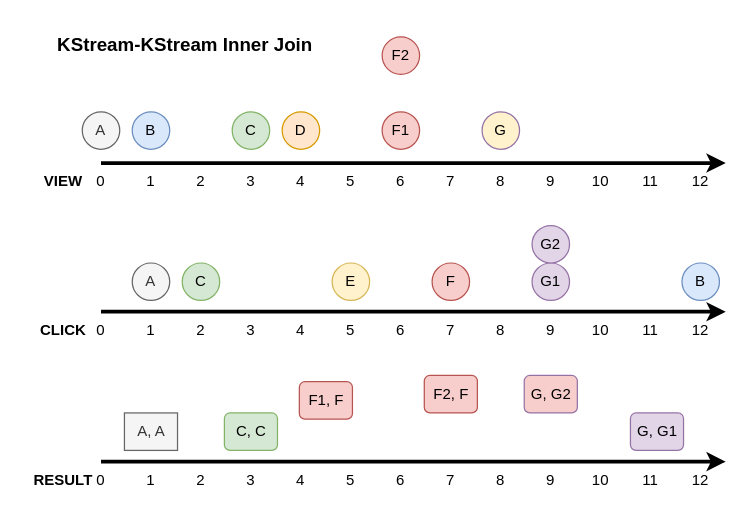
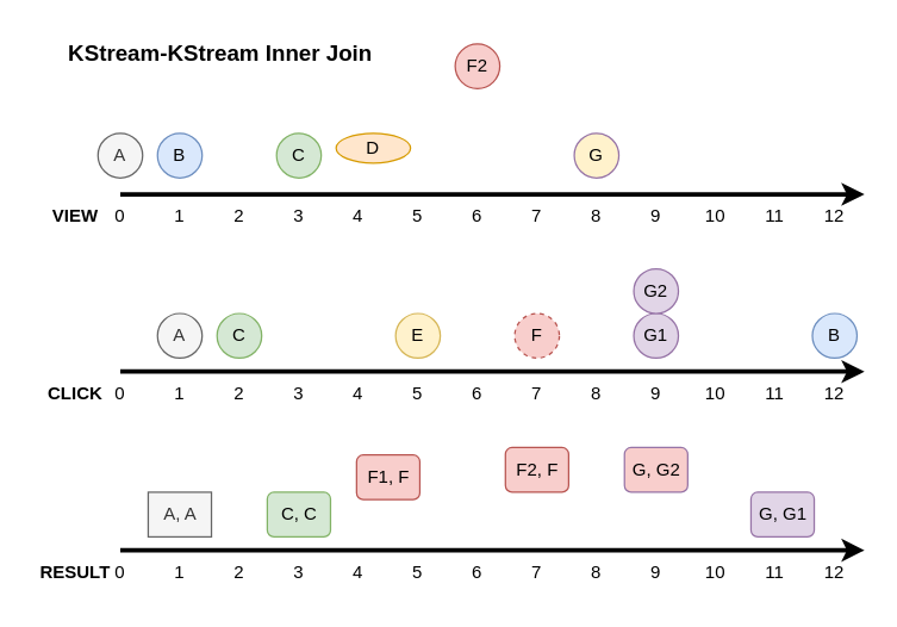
  <mxCell id="0" />
  <mxCell id="1" parent="0" />
  <mxCell id="2" value="" style="endArrow=classic;html=1;rounded=0;endFill=1;strokeWidth=3;" parent="1" edge="1"><mxGeometry width="50" height="50" relative="1" as="geometry"><mxPoint x="80" y="130" as="sourcePoint" /><mxPoint x="580" y="130" as="targetPoint" /></mxGeometry></mxCell>
  <mxCell id="3" value="&lt;b&gt;VIEW&lt;/b&gt;" style="text;html=1;align=center;verticalAlign=middle;whiteSpace=wrap;rounded=0;" parent="1" vertex="1"><mxGeometry x="20" y="130" width="60" height="30" as="geometry" /></mxCell>
  <mxCell id="4" value="&lt;b&gt;CLICK&lt;/b&gt;" style="text;html=1;align=center;verticalAlign=middle;whiteSpace=wrap;rounded=0;" parent="1" vertex="1"><mxGeometry x="20" y="249" width="60" height="30" as="geometry" /></mxCell>
  <mxCell id="5" value="1" style="text;html=1;align=center;verticalAlign=middle;whiteSpace=wrap;rounded=0;" parent="1" vertex="1"><mxGeometry x="110" y="130" width="20" height="30" as="geometry" /></mxCell>
  <mxCell id="6" value="0" style="text;html=1;align=center;verticalAlign=middle;whiteSpace=wrap;rounded=0;" parent="1" vertex="1"><mxGeometry x="70" y="130" width="20" height="30" as="geometry" /></mxCell>
  <mxCell id="7" value="2" style="text;html=1;align=center;verticalAlign=middle;whiteSpace=wrap;rounded=0;" parent="1" vertex="1"><mxGeometry x="150" y="130" width="20" height="30" as="geometry" /></mxCell>
  <mxCell id="8" value="3" style="text;html=1;align=center;verticalAlign=middle;whiteSpace=wrap;rounded=0;" parent="1" vertex="1"><mxGeometry x="190" y="130" width="20" height="30" as="geometry" /></mxCell>
  <mxCell id="9" value="4" style="text;html=1;align=center;verticalAlign=middle;whiteSpace=wrap;rounded=0;" parent="1" vertex="1"><mxGeometry x="230" y="130" width="20" height="30" as="geometry" /></mxCell>
  <mxCell id="10" value="5" style="text;html=1;align=center;verticalAlign=middle;whiteSpace=wrap;rounded=0;" parent="1" vertex="1"><mxGeometry x="270" y="130" width="20" height="30" as="geometry" /></mxCell>
  <mxCell id="11" value="6" style="text;html=1;align=center;verticalAlign=middle;whiteSpace=wrap;rounded=0;" parent="1" vertex="1"><mxGeometry x="310" y="130" width="20" height="30" as="geometry" /></mxCell>
  <mxCell id="12" value="7" style="text;html=1;align=center;verticalAlign=middle;whiteSpace=wrap;rounded=0;" parent="1" vertex="1"><mxGeometry x="350" y="130" width="20" height="30" as="geometry" /></mxCell>
  <mxCell id="13" value="8" style="text;html=1;align=center;verticalAlign=middle;whiteSpace=wrap;rounded=0;" parent="1" vertex="1"><mxGeometry x="390" y="130" width="20" height="30" as="geometry" /></mxCell>
  <mxCell id="14" value="9" style="text;html=1;align=center;verticalAlign=middle;whiteSpace=wrap;rounded=0;" parent="1" vertex="1"><mxGeometry x="430" y="130" width="20" height="30" as="geometry" /></mxCell>
  <mxCell id="15" value="10" style="text;html=1;align=center;verticalAlign=middle;whiteSpace=wrap;rounded=0;" parent="1" vertex="1"><mxGeometry x="470" y="130" width="20" height="30" as="geometry" /></mxCell>
  <mxCell id="16" value="11" style="text;html=1;align=center;verticalAlign=middle;whiteSpace=wrap;rounded=0;" parent="1" vertex="1"><mxGeometry x="510" y="130" width="20" height="30" as="geometry" /></mxCell>
  <mxCell id="17" value="12" style="text;html=1;align=center;verticalAlign=middle;whiteSpace=wrap;rounded=0;" parent="1" vertex="1"><mxGeometry x="550" y="130" width="20" height="30" as="geometry" /></mxCell>
  <mxCell id="18" value="" style="endArrow=classic;html=1;rounded=0;endFill=1;strokeWidth=3;" parent="1" edge="1"><mxGeometry width="50" height="50" relative="1" as="geometry"><mxPoint x="80" y="249" as="sourcePoint" /><mxPoint x="580" y="249" as="targetPoint" /></mxGeometry></mxCell>
  <mxCell id="19" value="1" style="text;html=1;align=center;verticalAlign=middle;whiteSpace=wrap;rounded=0;" parent="1" vertex="1"><mxGeometry x="110" y="249" width="20" height="30" as="geometry" /></mxCell>
  <mxCell id="20" value="0" style="text;html=1;align=center;verticalAlign=middle;whiteSpace=wrap;rounded=0;" parent="1" vertex="1"><mxGeometry x="70" y="249" width="20" height="30" as="geometry" /></mxCell>
  <mxCell id="21" value="2" style="text;html=1;align=center;verticalAlign=middle;whiteSpace=wrap;rounded=0;" parent="1" vertex="1"><mxGeometry x="150" y="249" width="20" height="30" as="geometry" /></mxCell>
  <mxCell id="22" value="3" style="text;html=1;align=center;verticalAlign=middle;whiteSpace=wrap;rounded=0;" parent="1" vertex="1"><mxGeometry x="190" y="249" width="20" height="30" as="geometry" /></mxCell>
  <mxCell id="23" value="4" style="text;html=1;align=center;verticalAlign=middle;whiteSpace=wrap;rounded=0;" parent="1" vertex="1"><mxGeometry x="230" y="249" width="20" height="30" as="geometry" /></mxCell>
  <mxCell id="24" value="5" style="text;html=1;align=center;verticalAlign=middle;whiteSpace=wrap;rounded=0;" parent="1" vertex="1"><mxGeometry x="270" y="249" width="20" height="30" as="geometry" /></mxCell>
  <mxCell id="25" value="6" style="text;html=1;align=center;verticalAlign=middle;whiteSpace=wrap;rounded=0;" parent="1" vertex="1"><mxGeometry x="310" y="249" width="20" height="30" as="geometry" /></mxCell>
  <mxCell id="26" value="7" style="text;html=1;align=center;verticalAlign=middle;whiteSpace=wrap;rounded=0;" parent="1" vertex="1"><mxGeometry x="350" y="249" width="20" height="30" as="geometry" /></mxCell>
  <mxCell id="27" value="8" style="text;html=1;align=center;verticalAlign=middle;whiteSpace=wrap;rounded=0;" parent="1" vertex="1"><mxGeometry x="390" y="249" width="20" height="30" as="geometry" /></mxCell>
  <mxCell id="28" value="9" style="text;html=1;align=center;verticalAlign=middle;whiteSpace=wrap;rounded=0;" parent="1" vertex="1"><mxGeometry x="430" y="249" width="20" height="30" as="geometry" /></mxCell>
  <mxCell id="29" value="10" style="text;html=1;align=center;verticalAlign=middle;whiteSpace=wrap;rounded=0;" parent="1" vertex="1"><mxGeometry x="470" y="249" width="20" height="30" as="geometry" /></mxCell>
  <mxCell id="30" value="11" style="text;html=1;align=center;verticalAlign=middle;whiteSpace=wrap;rounded=0;" parent="1" vertex="1"><mxGeometry x="510" y="249" width="20" height="30" as="geometry" /></mxCell>
  <mxCell id="31" value="12" style="text;html=1;align=center;verticalAlign=middle;whiteSpace=wrap;rounded=0;" parent="1" vertex="1"><mxGeometry x="550" y="249" width="20" height="30" as="geometry" /></mxCell>
  <mxCell id="32" value="A" style="ellipse;whiteSpace=wrap;html=1;aspect=fixed;fillColor=#f5f5f5;fontColor=#333333;strokeColor=#666666;" parent="1" vertex="1"><mxGeometry x="65" y="89" width="30" height="30" as="geometry" /></mxCell>
  <mxCell id="33" value="A" style="ellipse;whiteSpace=wrap;html=1;aspect=fixed;fillColor=#f5f5f5;fontColor=#333333;strokeColor=#666666;" parent="1" vertex="1"><mxGeometry x="105" y="210" width="30" height="30" as="geometry" /></mxCell>
  <mxCell id="34" value="B" style="ellipse;whiteSpace=wrap;html=1;aspect=fixed;fillColor=#dae8fc;strokeColor=#6c8ebf;" parent="1" vertex="1"><mxGeometry x="105" y="89" width="30" height="30" as="geometry" /></mxCell>
  <mxCell id="35" value="B" style="ellipse;whiteSpace=wrap;html=1;aspect=fixed;fillColor=#dae8fc;strokeColor=#6c8ebf;" parent="1" vertex="1"><mxGeometry x="545" y="210" width="30" height="30" as="geometry" /></mxCell>
  <mxCell id="36" value="C" style="ellipse;whiteSpace=wrap;html=1;aspect=fixed;fillColor=#d5e8d4;strokeColor=#82b366;" parent="1" vertex="1"><mxGeometry x="185" y="89" width="30" height="30" as="geometry" /></mxCell>
  <mxCell id="37" value="C" style="ellipse;whiteSpace=wrap;html=1;aspect=fixed;fillColor=#d5e8d4;strokeColor=#82b366;" parent="1" vertex="1"><mxGeometry x="145" y="210" width="30" height="30" as="geometry" /></mxCell>
- <mxCell id="38" value="D" style="ellipse;whiteSpace=wrap;html=1;aspect=fixed;fillColor=#ffe6cc;strokeColor=#d79b00;" parent="1" vertex="1"><mxGeometry x="225" y="89" width="30" height="30" as="geometry" /></mxCell>
+ <mxCell id="38" value="D" style="ellipse;whiteSpace=wrap;html=1;aspect=fixed;fillColor=#ffe6cc;strokeColor=#d79b00;" parent="1" vertex="1"><mxGeometry x="225" y="89" width="50" height="20" as="geometry" /></mxCell>
  <mxCell id="39" value="E" style="ellipse;whiteSpace=wrap;html=1;aspect=fixed;fillColor=#fff2cc;strokeColor=#d6b656;" parent="1" vertex="1"><mxGeometry x="265" y="210" width="30" height="30" as="geometry" /></mxCell>
- <mxCell id="40" value="F1" style="ellipse;whiteSpace=wrap;html=1;aspect=fixed;fillColor=#f8cecc;strokeColor=#b85450;" parent="1" vertex="1"><mxGeometry x="305" y="89" width="30" height="30" as="geometry" /></mxCell>
  <mxCell id="41" value="F2" style="ellipse;whiteSpace=wrap;html=1;aspect=fixed;fillColor=#f8cecc;strokeColor=#b85450;" parent="1" vertex="1"><mxGeometry x="305" y="29" width="30" height="30" as="geometry" /></mxCell>
  <mxCell id="42" value="G" style="ellipse;whiteSpace=wrap;html=1;aspect=fixed;fillColor=#fff2cc;strokeColor=#9673a6;" parent="1" vertex="1"><mxGeometry x="385" y="89" width="30" height="30" as="geometry" /></mxCell>
- <mxCell id="43" value="F" style="ellipse;whiteSpace=wrap;html=1;aspect=fixed;fillColor=#f8cecc;strokeColor=#b85450;" parent="1" vertex="1"><mxGeometry x="345" y="210" width="30" height="30" as="geometry" /></mxCell>
+ <mxCell id="43" value="F" style="ellipse;whiteSpace=wrap;html=1;aspect=fixed;fillColor=#f8cecc;strokeColor=#b85450;dashed=1;" parent="1" vertex="1"><mxGeometry x="345" y="210" width="30" height="30" as="geometry" /></mxCell>
  <mxCell id="44" value="G1" style="ellipse;whiteSpace=wrap;html=1;aspect=fixed;fillColor=#e1d5e7;strokeColor=#9673a6;" parent="1" vertex="1"><mxGeometry x="425" y="210" width="30" height="30" as="geometry" /></mxCell>
  <mxCell id="45" value="G2" style="ellipse;whiteSpace=wrap;html=1;aspect=fixed;fillColor=#e1d5e7;strokeColor=#9673a6;" parent="1" vertex="1"><mxGeometry x="425" y="180" width="30" height="30" as="geometry" /></mxCell>
  <mxCell id="46" value="&lt;b&gt;RESULT&lt;/b&gt;" style="text;html=1;align=center;verticalAlign=middle;whiteSpace=wrap;rounded=0;" vertex="1" parent="1"><mxGeometry x="20" y="369" width="60" height="30" as="geometry" /></mxCell>
  <mxCell id="47" value="" style="endArrow=classic;html=1;rounded=0;endFill=1;strokeWidth=3;" edge="1" parent="1"><mxGeometry width="50" height="50" relative="1" as="geometry"><mxPoint x="80" y="369" as="sourcePoint" /><mxPoint x="580" y="369" as="targetPoint" /></mxGeometry></mxCell>
  <mxCell id="48" value="1" style="text;html=1;align=center;verticalAlign=middle;whiteSpace=wrap;rounded=0;" vertex="1" parent="1"><mxGeometry x="110" y="369" width="20" height="30" as="geometry" /></mxCell>
  <mxCell id="49" value="0" style="text;html=1;align=center;verticalAlign=middle;whiteSpace=wrap;rounded=0;" vertex="1" parent="1"><mxGeometry x="70" y="369" width="20" height="30" as="geometry" /></mxCell>
  <mxCell id="50" value="2" style="text;html=1;align=center;verticalAlign=middle;whiteSpace=wrap;rounded=0;" vertex="1" parent="1"><mxGeometry x="150" y="369" width="20" height="30" as="geometry" /></mxCell>
  <mxCell id="51" value="3" style="text;html=1;align=center;verticalAlign=middle;whiteSpace=wrap;rounded=0;" vertex="1" parent="1"><mxGeometry x="190" y="369" width="20" height="30" as="geometry" /></mxCell>
  <mxCell id="52" value="4" style="text;html=1;align=center;verticalAlign=middle;whiteSpace=wrap;rounded=0;" vertex="1" parent="1"><mxGeometry x="230" y="369" width="20" height="30" as="geometry" /></mxCell>
  <mxCell id="53" value="5" style="text;html=1;align=center;verticalAlign=middle;whiteSpace=wrap;rounded=0;" vertex="1" parent="1"><mxGeometry x="270" y="369" width="20" height="30" as="geometry" /></mxCell>
  <mxCell id="54" value="6" style="text;html=1;align=center;verticalAlign=middle;whiteSpace=wrap;rounded=0;" vertex="1" parent="1"><mxGeometry x="310" y="369" width="20" height="30" as="geometry" /></mxCell>
  <mxCell id="55" value="7" style="text;html=1;align=center;verticalAlign=middle;whiteSpace=wrap;rounded=0;" vertex="1" parent="1"><mxGeometry x="350" y="369" width="20" height="30" as="geometry" /></mxCell>
  <mxCell id="56" value="8" style="text;html=1;align=center;verticalAlign=middle;whiteSpace=wrap;rounded=0;" vertex="1" parent="1"><mxGeometry x="390" y="369" width="20" height="30" as="geometry" /></mxCell>
  <mxCell id="57" value="9" style="text;html=1;align=center;verticalAlign=middle;whiteSpace=wrap;rounded=0;" vertex="1" parent="1"><mxGeometry x="430" y="369" width="20" height="30" as="geometry" /></mxCell>
  <mxCell id="58" value="10" style="text;html=1;align=center;verticalAlign=middle;whiteSpace=wrap;rounded=0;" vertex="1" parent="1"><mxGeometry x="470" y="369" width="20" height="30" as="geometry" /></mxCell>
  <mxCell id="59" value="11" style="text;html=1;align=center;verticalAlign=middle;whiteSpace=wrap;rounded=0;" vertex="1" parent="1"><mxGeometry x="510" y="369" width="20" height="30" as="geometry" /></mxCell>
  <mxCell id="60" value="12" style="text;html=1;align=center;verticalAlign=middle;whiteSpace=wrap;rounded=0;" vertex="1" parent="1"><mxGeometry x="550" y="369" width="20" height="30" as="geometry" /></mxCell>
  <mxCell id="61" value="&lt;b&gt;&lt;font style=&quot;font-size: 15px;&quot;&gt;KStream-KStream Inner Join&lt;/font&gt;&lt;/b&gt;" style="text;html=1;align=center;verticalAlign=middle;whiteSpace=wrap;rounded=0;" vertex="1" parent="1"><mxGeometry x="40" y="20" width="215" height="30" as="geometry" /></mxCell>
  <mxCell id="62" value="A, A" style="whiteSpace=wrap;html=1;fillColor=#f5f5f5;fontColor=#333333;strokeColor=#666666;rounded=0;" vertex="1" parent="1"><mxGeometry x="98.75" y="330" width="42.5" height="30" as="geometry" /></mxCell>
  <mxCell id="63" value="C, C" style="rounded=1;whiteSpace=wrap;html=1;fillColor=#d5e8d4;strokeColor=#82b366;" vertex="1" parent="1"><mxGeometry x="178.75" y="330" width="42.5" height="30" as="geometry" /></mxCell>
  <mxCell id="64" value="F1, F" style="rounded=1;whiteSpace=wrap;html=1;fillColor=#f8cecc;strokeColor=#b85450;" vertex="1" parent="1"><mxGeometry x="238.75" y="305" width="42.5" height="30" as="geometry" /></mxCell>
  <mxCell id="65" value="F2, F" style="rounded=1;whiteSpace=wrap;html=1;fillColor=#f8cecc;strokeColor=#b85450;" vertex="1" parent="1"><mxGeometry x="338.75" y="300" width="42.5" height="30" as="geometry" /></mxCell>
  <mxCell id="66" value="G, G1" style="rounded=1;whiteSpace=wrap;html=1;fillColor=#e1d5e7;strokeColor=#9673a6;" vertex="1" parent="1"><mxGeometry x="503.75" y="330" width="42.5" height="30" as="geometry" /></mxCell>
  <mxCell id="67" value="G, G2" style="rounded=1;whiteSpace=wrap;html=1;fillColor=#f8cecc;strokeColor=#9673a6;" vertex="1" parent="1"><mxGeometry x="418.75" y="300" width="42.5" height="30" as="geometry" /></mxCell>
